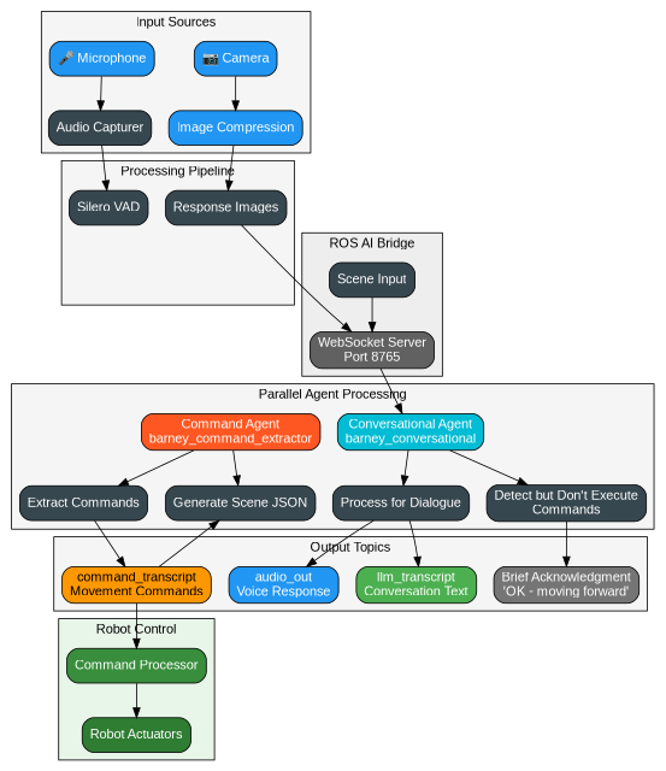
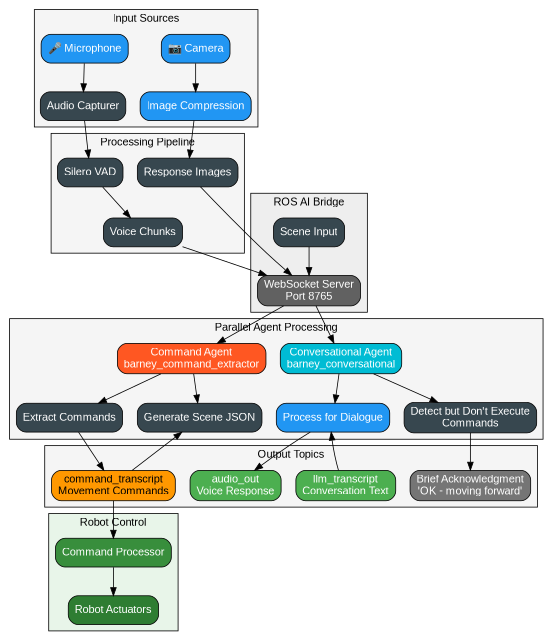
  digraph {
    compound=true
    fontname=Arial
    rankdir=TB
    node [fillcolor="#37474f" fontcolor=white fontname=Arial shape=box style="rounded,filled"]
    edge [fontname=Arial fontsize=10]
    n1 [fillcolor="#2196f3" label="🎤 Microphone"]
    n2 [label="Audio Capturer"]
    n3 [fillcolor="#2196f3" label="📷 Camera"]
    n4 [fillcolor="#2196f3" label="Image Compression"]
    n5 [label="Silero VAD"]
    n6 [label="Response Images"]
+   n7 [label="Voice Chunks"]
    n8 [fillcolor="#616161" label="WebSocket Server\nPort 8765"]
    n9 [label="Scene Input"]
    n10 [fillcolor="#00bcd4" label="Conversational Agent\nbarney_conversational"]
-   n11 [label="Process for Dialogue"]
+   n11 [fillcolor="#2196f3" label="Process for Dialogue"]
    n12 [label="Detect but Don't Execute\nCommands"]
    n13 [fillcolor="#ff5722" label="Command Agent\nbarney_command_extractor"]
    n14 [label="Extract Commands"]
    n15 [label="Generate Scene JSON"]
-   n16 [fillcolor="#2196f3" label="audio_out\nVoice Response"]
+   n16 [fillcolor="#4caf50" label="audio_out\nVoice Response"]
    n17 [fillcolor="#4caf50" label="llm_transcript\nConversation Text"]
    n18 [fillcolor="#757575" label="Brief Acknowledgment\n'OK - moving forward'"]
    n19 [fillcolor="#ff9800" fontcolor=black label="command_transcript\nMovement Commands"]
    n20 [fillcolor="#388e3c" label="Command Processor"]
    n21 [fillcolor="#2e7d32" label="Robot Actuators"]
    subgraph cluster_1 {
      fillcolor="#f5f5f5"
      label="Input Sources"
      style=filled
      n1
      n2
      n3
      n4
    }
    subgraph cluster_2 {
      fillcolor="#f5f5f5"
      label="Processing Pipeline"
      style=filled
      n5
      n6
+     n7
    }
    subgraph cluster_3 {
      fillcolor="#eeeeee"
      label="ROS AI Bridge"
      style=filled
      n8
      n9
    }
    subgraph cluster_4 {
      fillcolor="#f5f5f5"
      label="Parallel Agent Processing"
      style=filled
      n10
      n11
      n12
      n13
      n14
      n15
    }
    subgraph cluster_5 {
      fillcolor="#f5f5f5"
      label="Output Topics"
      style=filled
      n16
      n17
      n18
      n19
    }
    subgraph cluster_6 {
      fillcolor="#e8f5e9"
      label="Robot Control"
      style=filled
      n20
      n21
    }
    n1 -> n2
    n2 -> n5
    n3 -> n4
    n4 -> n6
+   n5 -> n7
    n6 -> n8
+   n7 -> n8
    n8 -> n10
+   n8 -> n13
    n9 -> n8
    n10 -> n11
    n10 -> n12
    n11 -> n16
-   n11 -> n17
+   n17 -> n11
    n12 -> n18
    n13 -> n14
    n13 -> n15
    n14 -> n19
    n19 -> n15
    n19 -> n20
    n20 -> n21
  }
